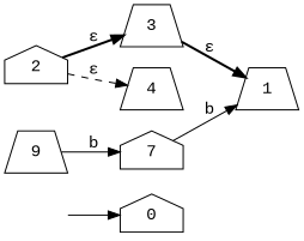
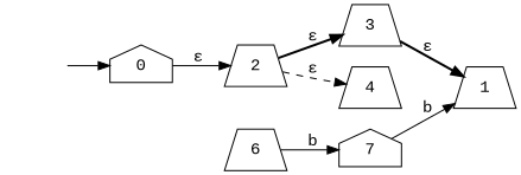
  digraph {
    fontname="Liberation Mono"
    rankdir=LR
    node [fontname="Liberation Mono" shape=trapezium]
    edge [fontname="Liberation Mono" style=solid]
    "" [shape=plaintext]
    n2 [label=0 shape=house]
-   n3 [label=2 shape=house]
+   n3 [label=2]
    n4 [label=1]
    n5 [label=3]
    n6 [label=4]
-   n7 [label=9]
+   n7 [label=6]
    n8 [label=7 shape=house]
    "" -> n2
+   n2 -> n3 [label="ε"]
    n3 -> n5 [label="ε" style=bold]
    n3 -> n6 [label="ε" style=dashed]
    n5 -> n4 [label="ε" style=bold]
    n7 -> n8 [label=b]
    n8 -> n4 [label=b]
  }
